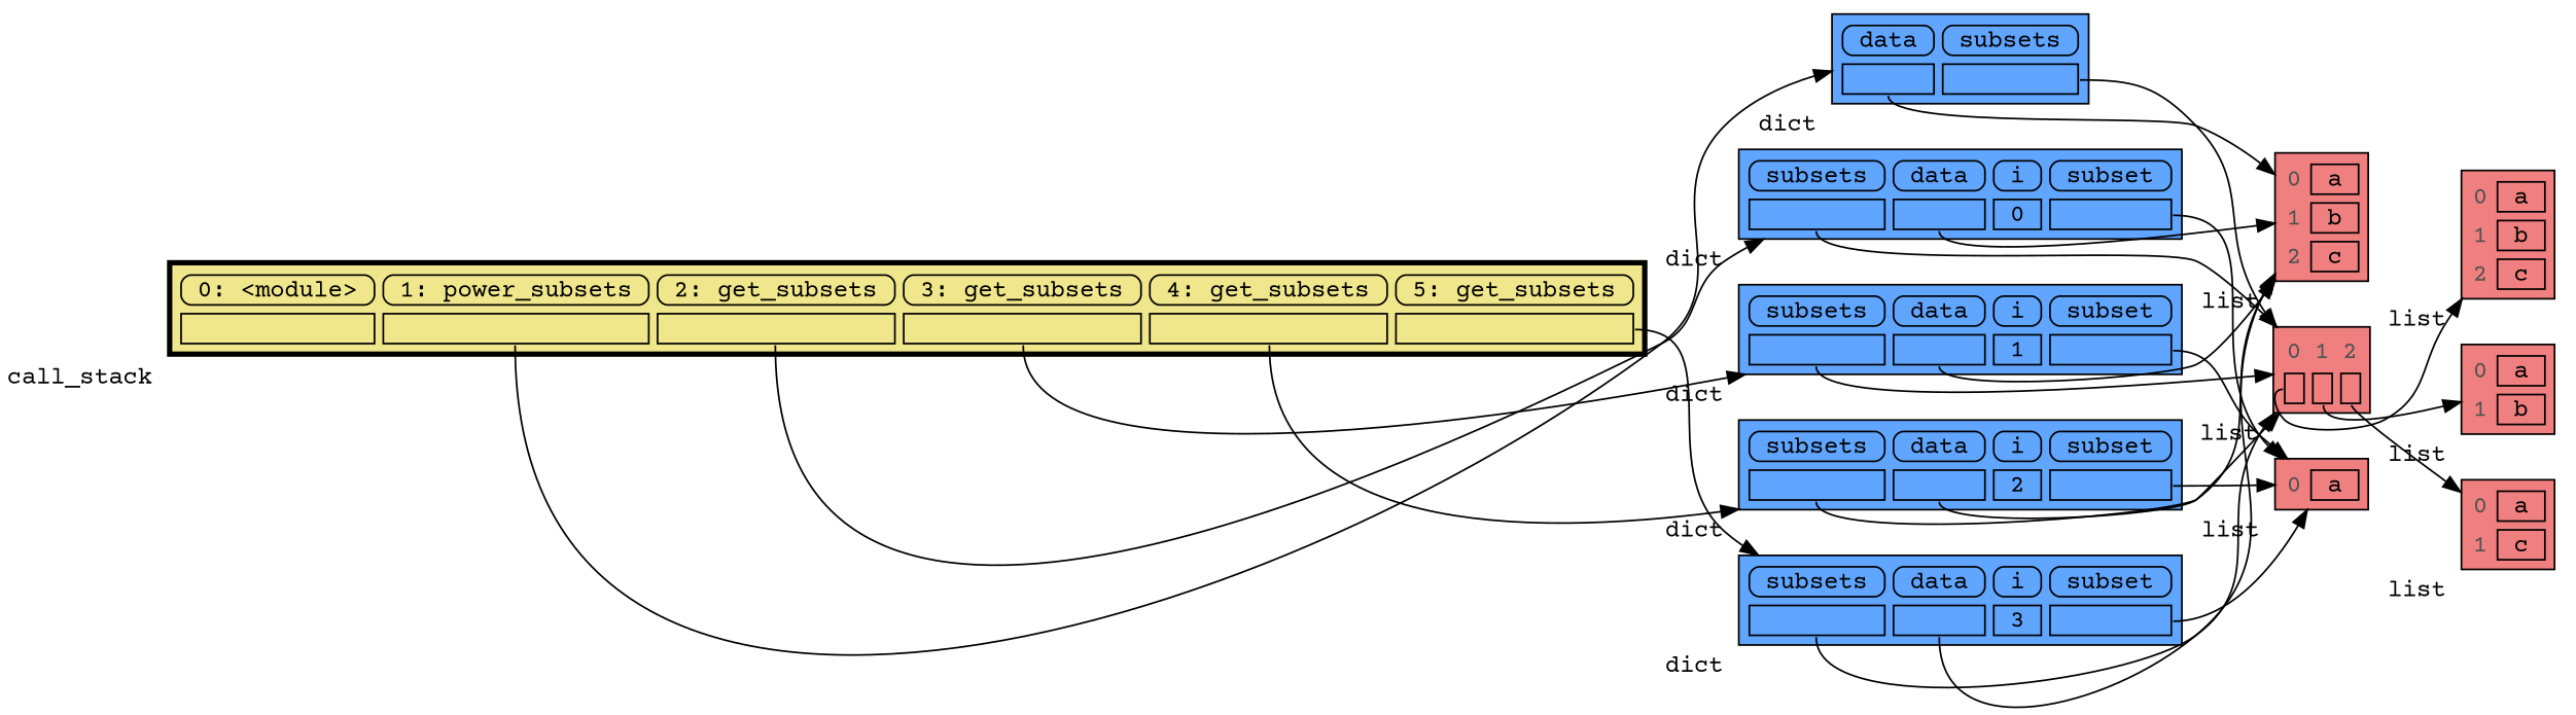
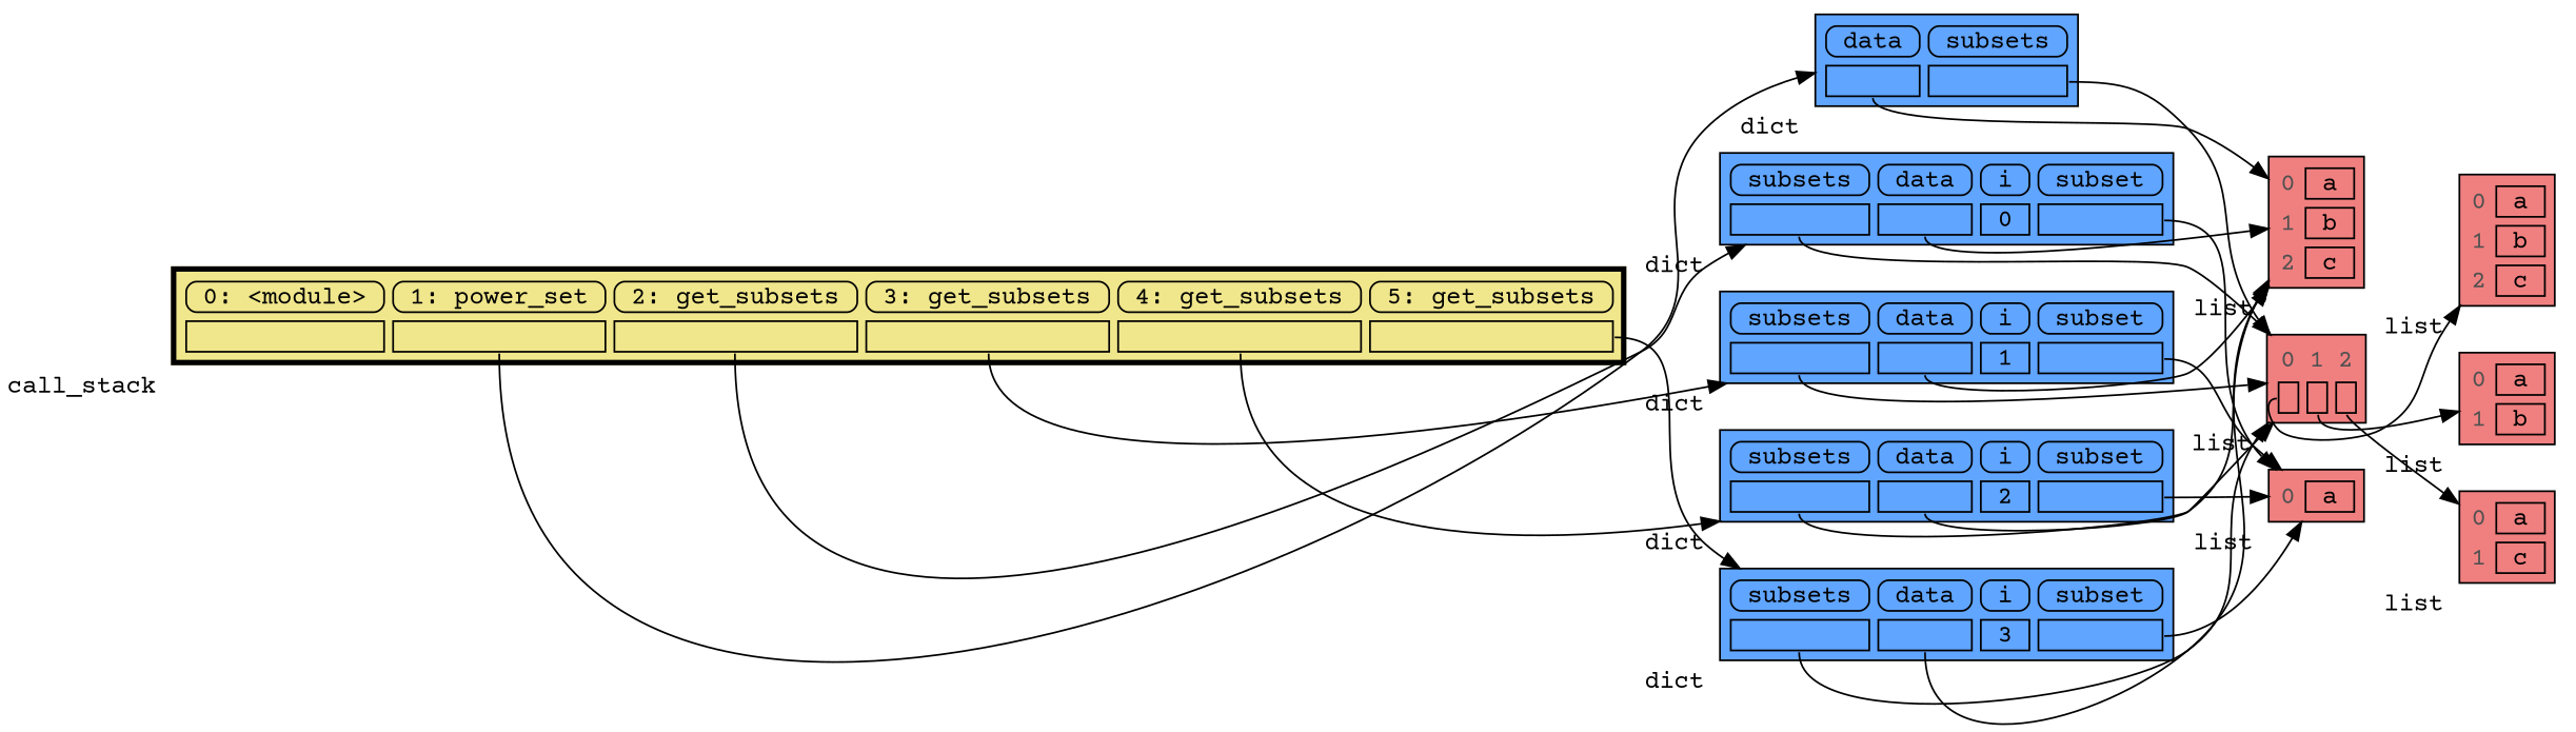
  digraph {
    fontname="Courier Prime"
    rankdir=LR
    node [fontname="Courier Prime" shape=plaintext xlabel=list]
    edge [fontname="Courier Prime" headport=table style=solid]
    n1 [label=< <TABLE BORDER="1" CELLBORDER="1" CELLSPACING="5" CELLPADDING="0" BGCOLOR="#60a5ff" PORT="table">     <TR><TD BORDER="1" STYLE="ROUNDED"> data </TD><TD BORDER="1" STYLE="ROUNDED"> subsets </TD></TR>     <TR><TD BORDER="1" PORT="ref0"> </TD><TD BORDER="1" PORT="ref1"> </TD></TR> </TABLE> > xlabel=dict]
    n2 [label=< <TABLE BORDER="1" CELLBORDER="1" CELLSPACING="5" CELLPADDING="0" BGCOLOR="#60a5ff" PORT="table">     <TR><TD BORDER="1" STYLE="ROUNDED"> subsets </TD><TD BORDER="1" STYLE="ROUNDED"> data </TD><TD BORDER="1" STYLE="ROUNDED"> i </TD><TD BORDER="1" STYLE="ROUNDED"> subset </TD></TR>     <TR><TD BORDER="1" PORT="ref0"> </TD><TD BORDER="1" PORT="ref1"> </TD><TD BORDER="1"> 0 </TD><TD BORDER="1" PORT="ref2"> </TD></TR> </TABLE> > xlabel=dict]
    n3 [label=< <TABLE BORDER="1" CELLBORDER="1" CELLSPACING="5" CELLPADDING="0" BGCOLOR="#60a5ff" PORT="table">     <TR><TD BORDER="1" STYLE="ROUNDED"> subsets </TD><TD BORDER="1" STYLE="ROUNDED"> data </TD><TD BORDER="1" STYLE="ROUNDED"> i </TD><TD BORDER="1" STYLE="ROUNDED"> subset </TD></TR>     <TR><TD BORDER="1" PORT="ref0"> </TD><TD BORDER="1" PORT="ref1"> </TD><TD BORDER="1"> 1 </TD><TD BORDER="1" PORT="ref2"> </TD></TR> </TABLE> > xlabel=dict]
    n4 [label=< <TABLE BORDER="1" CELLBORDER="1" CELLSPACING="5" CELLPADDING="0" BGCOLOR="#60a5ff" PORT="table">     <TR><TD BORDER="1" STYLE="ROUNDED"> subsets </TD><TD BORDER="1" STYLE="ROUNDED"> data </TD><TD BORDER="1" STYLE="ROUNDED"> i </TD><TD BORDER="1" STYLE="ROUNDED"> subset </TD></TR>     <TR><TD BORDER="1" PORT="ref0"> </TD><TD BORDER="1" PORT="ref1"> </TD><TD BORDER="1"> 2 </TD><TD BORDER="1" PORT="ref2"> </TD></TR> </TABLE> > xlabel=dict]
    n5 [label=< <TABLE BORDER="1" CELLBORDER="1" CELLSPACING="5" CELLPADDING="0" BGCOLOR="#60a5ff" PORT="table">     <TR><TD BORDER="1" STYLE="ROUNDED"> subsets </TD><TD BORDER="1" STYLE="ROUNDED"> data </TD><TD BORDER="1" STYLE="ROUNDED"> i </TD><TD BORDER="1" STYLE="ROUNDED"> subset </TD></TR>     <TR><TD BORDER="1" PORT="ref0"> </TD><TD BORDER="1" PORT="ref1"> </TD><TD BORDER="1"> 3 </TD><TD BORDER="1" PORT="ref2"> </TD></TR> </TABLE> > xlabel=dict]
    n6 [label=< <TABLE BORDER="1" CELLBORDER="1" CELLSPACING="5" CELLPADDING="0" BGCOLOR="lightcoral" PORT="table">     <TR><TD BORDER="0"><font color="#505050">0</font></TD><TD BORDER="1"> a </TD></TR>     <TR><TD BORDER="0"><font color="#505050">1</font></TD><TD BORDER="1"> b </TD></TR>     <TR><TD BORDER="0"><font color="#505050">2</font></TD><TD BORDER="1"> c </TD></TR> </TABLE> >]
    n7 [label=< <TABLE BORDER="1" CELLBORDER="1" CELLSPACING="5" CELLPADDING="0" BGCOLOR="lightcoral" PORT="table">     <TR><TD BORDER="0"><font color="#505050">0</font></TD><TD BORDER="0"><font color="#505050">1</font></TD><TD BORDER="0"><font color="#505050">2</font></TD></TR>     <TR><TD BORDER="1" PORT="ref0"> </TD><TD BORDER="1" PORT="ref1"> </TD><TD BORDER="1" PORT="ref2"> </TD></TR> </TABLE> >]
    n8 [label=< <TABLE BORDER="1" CELLBORDER="1" CELLSPACING="5" CELLPADDING="0" BGCOLOR="lightcoral" PORT="table">     <TR><TD BORDER="0"><font color="#505050">0</font></TD><TD BORDER="1"> a </TD></TR> </TABLE> >]
    n9 [label=< <TABLE BORDER="1" CELLBORDER="1" CELLSPACING="5" CELLPADDING="0" BGCOLOR="lightcoral" PORT="table">     <TR><TD BORDER="0"><font color="#505050">0</font></TD><TD BORDER="1"> a </TD></TR>     <TR><TD BORDER="0"><font color="#505050">1</font></TD><TD BORDER="1"> b </TD></TR>     <TR><TD BORDER="0"><font color="#505050">2</font></TD><TD BORDER="1"> c </TD></TR> </TABLE> >]
    n10 [label=< <TABLE BORDER="1" CELLBORDER="1" CELLSPACING="5" CELLPADDING="0" BGCOLOR="lightcoral" PORT="table">     <TR><TD BORDER="0"><font color="#505050">0</font></TD><TD BORDER="1"> a </TD></TR>     <TR><TD BORDER="0"><font color="#505050">1</font></TD><TD BORDER="1"> b </TD></TR> </TABLE> >]
    n11 [label=< <TABLE BORDER="1" CELLBORDER="1" CELLSPACING="5" CELLPADDING="0" BGCOLOR="lightcoral" PORT="table">     <TR><TD BORDER="0"><font color="#505050">0</font></TD><TD BORDER="1"> a </TD></TR>     <TR><TD BORDER="0"><font color="#505050">1</font></TD><TD BORDER="1"> c </TD></TR> </TABLE> >]
-   n12 [label=< <TABLE BORDER="3" CELLBORDER="1" CELLSPACING="5" CELLPADDING="0" BGCOLOR="khaki" PORT="table">     <TR><TD BORDER="1" STYLE="ROUNDED"> 0: &lt;module&gt; </TD><TD BORDER="1" STYLE="ROUNDED"> 1: power_subsets </TD><TD BORDER="1" STYLE="ROUNDED"> 2: get_subsets </TD><TD BORDER="1" STYLE="ROUNDED"> 3: get_subsets </TD><TD BORDER="1" STYLE="ROUNDED"> 4: get_subsets </TD><TD BORDER="1" STYLE="ROUNDED"> 5: get_subsets </TD></TR>     <TR><TD BORDER="1" PORT="ref0"> </TD><TD BORDER="1" PORT="ref1"> </TD><TD BORDER="1" PORT="ref2"> </TD><TD BORDER="1" PORT="ref3"> </TD><TD BORDER="1" PORT="ref4"> </TD><TD BORDER="1" PORT="ref5"> </TD></TR> </TABLE> > xlabel=call_stack]
+   n12 [label=< <TABLE BORDER="3" CELLBORDER="1" CELLSPACING="5" CELLPADDING="0" BGCOLOR="khaki" PORT="table">     <TR><TD BORDER="1" STYLE="ROUNDED"> 0: &lt;module&gt; </TD><TD BORDER="1" STYLE="ROUNDED"> 1: power_set </TD><TD BORDER="1" STYLE="ROUNDED"> 2: get_subsets </TD><TD BORDER="1" STYLE="ROUNDED"> 3: get_subsets </TD><TD BORDER="1" STYLE="ROUNDED"> 4: get_subsets </TD><TD BORDER="1" STYLE="ROUNDED"> 5: get_subsets </TD></TR>     <TR><TD BORDER="1" PORT="ref0"> </TD><TD BORDER="1" PORT="ref1"> </TD><TD BORDER="1" PORT="ref2"> </TD><TD BORDER="1" PORT="ref3"> </TD><TD BORDER="1" PORT="ref4"> </TD><TD BORDER="1" PORT="ref5"> </TD></TR> </TABLE> > xlabel=call_stack]
    subgraph sub_1 {
      rank=same
      n1
      n2
      n3
      n4
      n5
    }
    subgraph sub_2 {
      rank=same
      n6
      n7
      n8
    }
    subgraph sub_3 {
      rank=same
      n9
      n10
      n11
    }
    n1 -> n2 [style=invis weight=10]
    n1 -> n6 [tailport=ref0]
    n1 -> n7 [tailport=ref1]
    n2 -> n3 [style=invis weight=10]
    n2 -> n6 [tailport=ref1]
    n2 -> n7 [tailport=ref0]
    n2 -> n8 [tailport=ref2]
    n3 -> n4 [style=invis weight=10]
    n3 -> n6 [tailport=ref1]
    n3 -> n7 [tailport=ref0]
    n3 -> n8 [tailport=ref2]
    n4 -> n5 [style=invis weight=10]
    n4 -> n6 [tailport=ref1]
    n4 -> n7 [tailport=ref0]
    n4 -> n8 [tailport=ref2]
    n5 -> n6 [tailport=ref1]
    n5 -> n7 [tailport=ref0]
    n5 -> n8 [tailport=ref2]
    n6 -> n7 [style=invis weight=10]
    n7 -> n8 [style=invis weight=10]
    n7 -> n9 [tailport=ref0]
    n7 -> n10 [tailport=ref1]
    n7 -> n11 [tailport=ref2]
    n9 -> n10 [style=invis weight=10]
    n10 -> n11 [style=invis weight=10]
    n12 -> n1 [tailport=ref1]
    n12 -> n2 [tailport=ref2]
    n12 -> n3 [tailport=ref3]
    n12 -> n4 [tailport=ref4]
    n12 -> n5 [tailport=ref5]
  }
